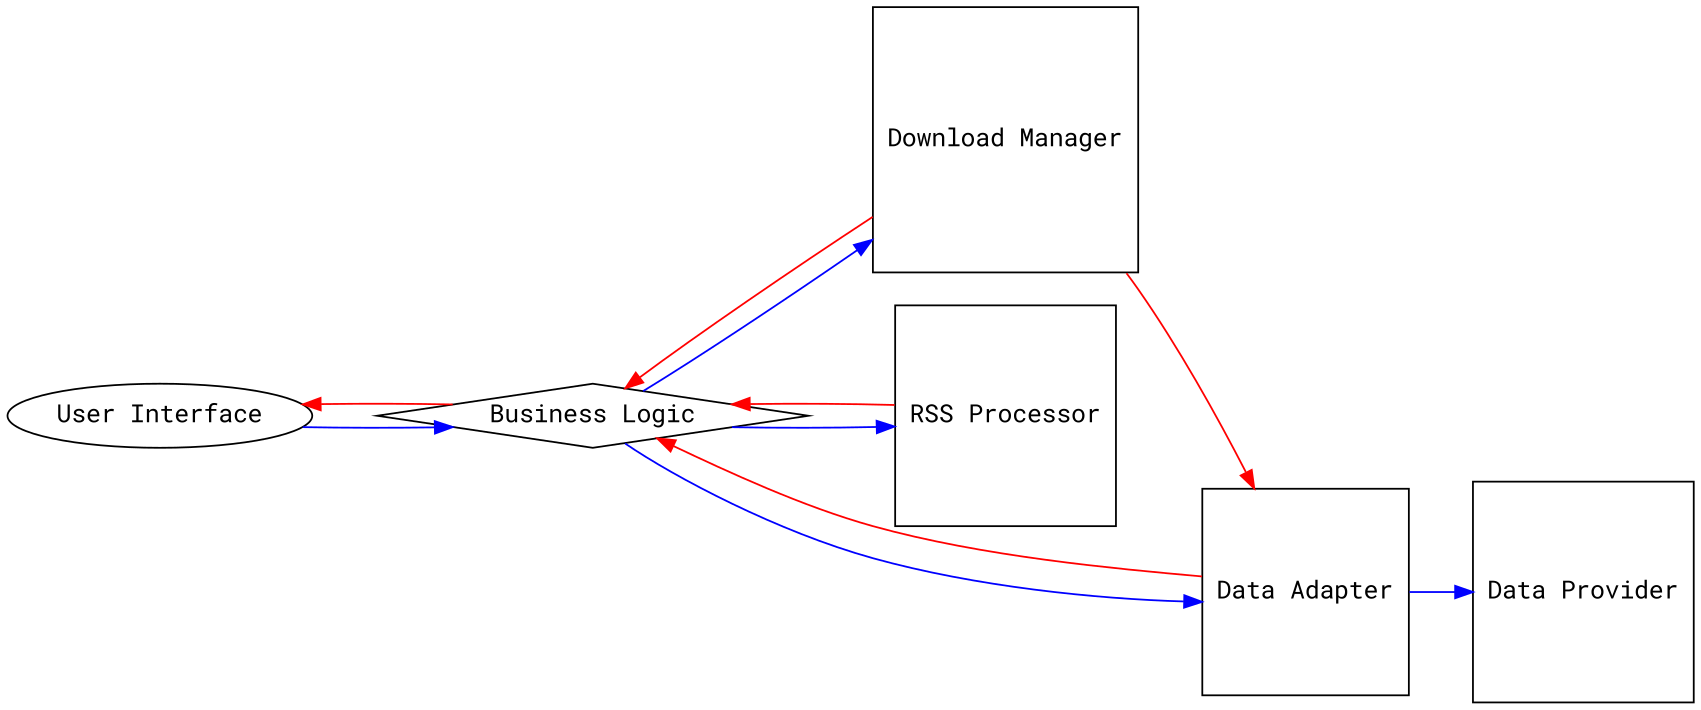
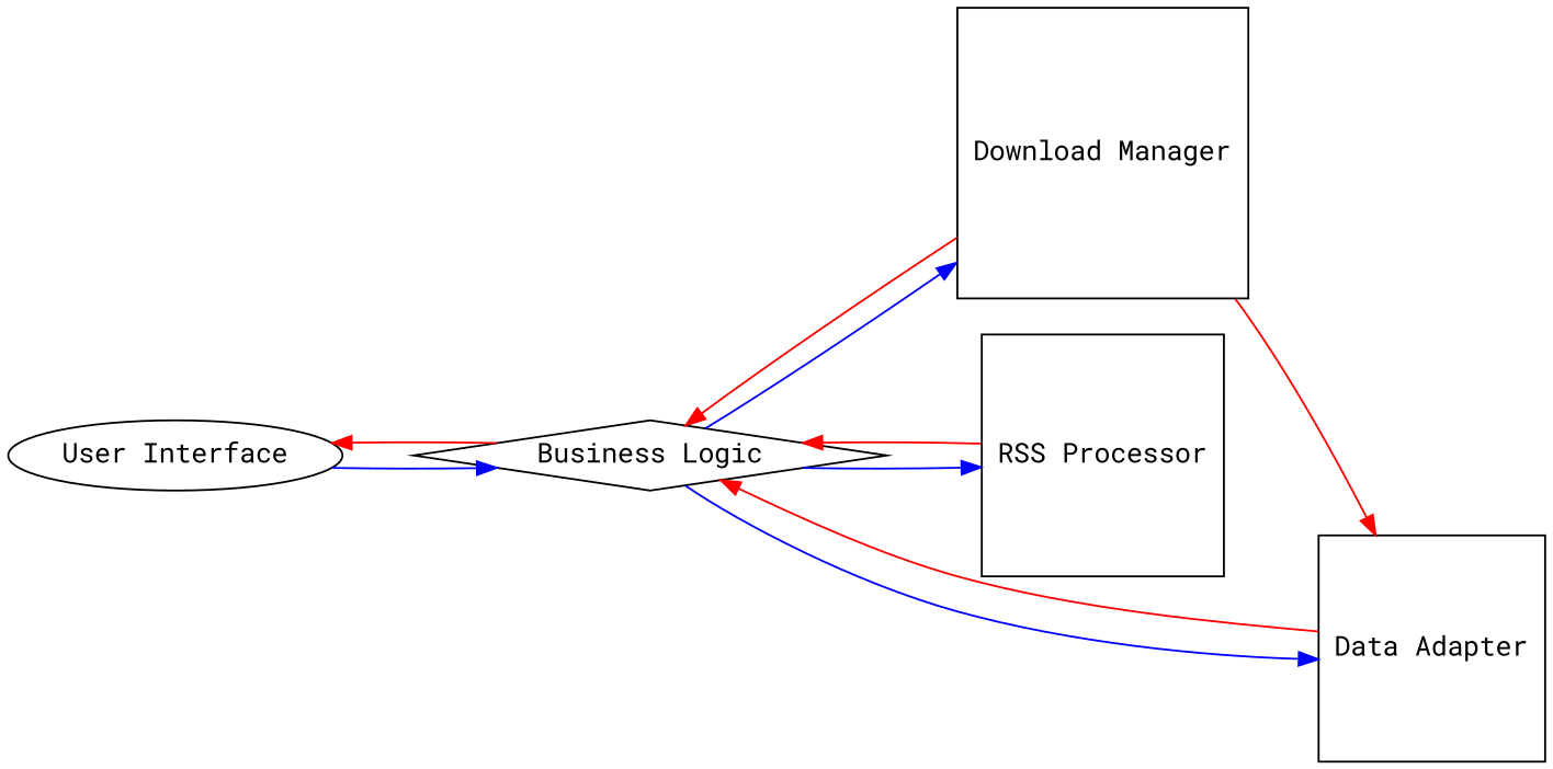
  digraph {
    fontname="Roboto Mono"
    rankdir=LR
    node [fontname="Roboto Mono" shape=square]
    edge [color=blue fontname="Roboto Mono"]
    n1 [label="User Interface" shape=""]
    n2 [label="Business Logic" shape=diamond]
    n3 [label="Download Manager"]
    n4 [label="RSS Processor"]
    n5 [label="Data Adapter" rank=same]
-   n6 [label="Data Provider" rank=same]
    n1 -> n2
    n2 -> n1 [color=red]
    n2 -> n3
    n2 -> n4
    n2 -> n5
    n3 -> n2 [color=red]
    n3 -> n5 [color=red]
    n4 -> n2 [color=red]
    n5 -> n2 [color=red]
-   n5 -> n6
  }
